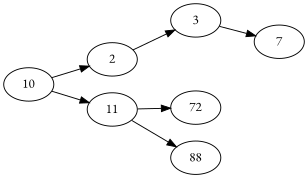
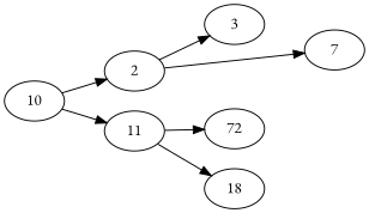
  digraph {
    fontname="EB Garamond"
    rankdir=LR
    node [fontname="EB Garamond"]
    edge [fontname="EB Garamond"]
    n1 [label=10]
    n2 [label=2]
    n3 [label=11]
    n4 [label=3]
    n5 [label=7]
    n6 [label=72]
-   n7 [label=88]
+   n7 [label=18]
    n1 -> n2
    n1 -> n3
    n2 -> n4
-   n4 -> n5
+   n2 -> n5
    n3 -> n6
    n3 -> n7
  }
